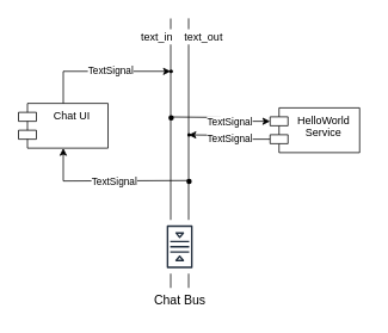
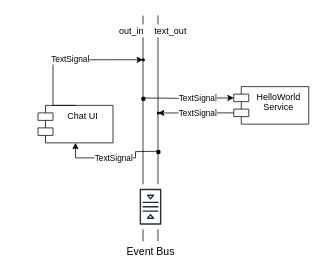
  <mxCell id="0" />
  <mxCell id="1" parent="0" />
  <mxCell id="2" style="edgeStyle=orthogonalEdgeStyle;rounded=0;orthogonalLoop=1;jettySize=auto;html=1;entryX=0.5;entryY=1;entryDx=0;entryDy=0;" parent="1" target="4" edge="1"><mxGeometry relative="1" as="geometry"><mxPoint x="210" y="201.17" as="sourcePoint" /></mxGeometry></mxCell>
  <mxCell id="3" value="TextSignal" style="edgeLabel;html=1;align=center;verticalAlign=middle;resizable=0;points=[];" parent="2" vertex="1" connectable="0"><mxGeometry x="-0.165" y="4" relative="1" as="geometry"><mxPoint x="-10" y="-4" as="offset" /></mxGeometry></mxCell>
- <mxCell id="4" value="Chat UI" style="shape=module;align=left;spacingLeft=20;align=center;verticalAlign=top;" parent="1" vertex="1"><mxGeometry x="20" y="115" width="100" height="50" as="geometry" /></mxCell>
+ <mxCell id="4" value="Chat UI" style="shape=module;align=left;spacingLeft=20;align=center;verticalAlign=top;" parent="1" vertex="1"><mxGeometry x="50" y="140" width="100" height="50" as="geometry" /></mxCell>
  <mxCell id="5" style="edgeStyle=orthogonalEdgeStyle;rounded=0;orthogonalLoop=1;jettySize=auto;html=1;exitX=0;exitY=0;exitDx=0;exitDy=35;exitPerimeter=0;" edge="1" parent="1" source="10"><mxGeometry relative="1" as="geometry"><mxPoint x="210" y="150.17" as="targetPoint" /></mxGeometry></mxCell>
  <mxCell id="6" value="&lt;span style=&quot;color: rgba(0, 0, 0, 0); font-family: monospace; font-size: 0px; text-align: start; background-color: rgb(251, 251, 251);&quot;&gt;%3CmxGraphModel%3E%3Croot%3E%3CmxCell%20id%3D%220%22%2F%3E%3CmxCell%20id%3D%221%22%20parent%3D%220%22%2F%3E%3CmxCell%20id%3D%222%22%20value%3D%22%22%20style%3D%22endArrow%3Dnone%3Bhtml%3D1%3Brounded%3D0%3B%22%20edge%3D%221%22%20parent%3D%221%22%3E%3CmxGeometry%20width%3D%2250%22%20height%3D%2250%22%20relative%3D%221%22%20as%3D%22geometry%22%3E%3CmxPoint%20x%3D%22434%22%20y%3D%22400%22%20as%3D%22sourcePoint%22%2F%3E%3CmxPoint%20x%3D%22434%22%20y%3D%22160%22%20as%3D%22targetPoint%22%2F%3E%3C%2FmxGeometry%3E%3C%2FmxCell%3E%3C%2Froot%3E%3C%2FmxGraphModel%3E&lt;/span&gt;&lt;span style=&quot;color: rgba(0, 0, 0, 0); font-family: monospace; font-size: 0px; text-align: start; background-color: rgb(251, 251, 251);&quot;&gt;%3CmxGraphModel%3E%3Croot%3E%3CmxCell%20id%3D%220%22%2F%3E%3CmxCell%20id%3D%221%22%20parent%3D%220%22%2F%3E%3CmxCell%20id%3D%222%22%20value%3D%22%22%20style%3D%22endArrow%3Dnone%3Bhtml%3D1%3Brounded%3D0%3B%22%20edge%3D%221%22%20parent%3D%221%22%3E%3CmxGeometry%20width%3D%2250%22%20height%3D%2250%22%20relative%3D%221%22%20as%3D%22geometry%22%3E%3CmxPoint%20x%3D%22434%22%20y%3D%22400%22%20as%3D%22sourcePoint%22%2F%3E%3CmxPoint%20x%3D%22434%22%20y%3D%22160%22%20as%3D%22targetPoint%22%2F%3E%3C%2FmxGeometry%3E%3C%2FmxCell%3E%3C%2Froot%3E%3C%2FmxGraphModel%3E&lt;/span&gt;&lt;span style=&quot;color: rgba(0, 0, 0, 0); font-family: monospace; font-size: 0px; text-align: start; background-color: rgb(251, 251, 251);&quot;&gt;3CmxGraphModel%3E%3Croot%3E%3CmxCell%20id%3D%220%22%2F%3E%3CmxCell%20id%3D%221%22%20parent%3D%220%22%2F%3E%3CmxCell%20id%3D%222%22%20value%3D%22%22%20style%3D%22endArrow%3Dnone%3Bhtml%3D1%3Brounded%3D0%3B%22%20edge%3D%221%22%20parent%3D%221%22%3E%3CmxGeometry%20width%3D%2250%22%20height%3D%2250%22%20relative%3D%221%22%20as%3D%22geometry%22%3E%3CmxPoint%20x%3D%22434%22%20y%3D%22400%22%20as%3D%22sourcePoint%22%2F%3E%3CmxPoint%20x%3D%22434%22%20y%3D%22160%22%20as%3D%22targetPoint%22%2F%3E%3C%2FmxGeometry%3E%3C%2FmxCell%3E%3C%2Froot%3E%3C%2FmxGraphModel%3E&lt;/span&gt;" style="edgeLabel;html=1;align=center;verticalAlign=middle;resizable=0;points=[];" vertex="1" connectable="0" parent="5"><mxGeometry x="-0.135" y="1" relative="1" as="geometry"><mxPoint as="offset" /></mxGeometry></mxCell>
  <mxCell id="7" value="TextSignal" style="edgeLabel;html=1;align=center;verticalAlign=middle;resizable=0;points=[];" vertex="1" connectable="0" parent="5"><mxGeometry x="-0.095" y="-1" relative="1" as="geometry"><mxPoint x="-3" as="offset" /></mxGeometry></mxCell>
  <mxCell id="8" style="edgeStyle=orthogonalEdgeStyle;rounded=0;orthogonalLoop=1;jettySize=auto;html=1;entryX=0;entryY=0;entryDx=0;entryDy=15;entryPerimeter=0;" edge="1" parent="1" target="10"><mxGeometry relative="1" as="geometry"><mxPoint x="190" y="130.17" as="sourcePoint" /></mxGeometry></mxCell>
  <mxCell id="9" value="TextSignal" style="edgeLabel;html=1;align=center;verticalAlign=middle;resizable=0;points=[];" vertex="1" connectable="0" parent="8"><mxGeometry x="0.036" y="3" relative="1" as="geometry"><mxPoint x="10" y="3" as="offset" /></mxGeometry></mxCell>
- <mxCell id="10" value="HelloWorld&#10;Service" style="shape=module;align=left;spacingLeft=20;align=center;verticalAlign=top;" parent="1" vertex="1"><mxGeometry x="301" y="120" width="100" height="50" as="geometry" /></mxCell>
+ <mxCell id="10" value="HelloWorld&#10;Service" style="shape=module;align=left;spacingLeft=20;align=center;verticalAlign=top;" parent="1" vertex="1"><mxGeometry x="311" y="115" width="100" height="50" as="geometry" /></mxCell>
  <mxCell id="11" style="edgeStyle=orthogonalEdgeStyle;rounded=0;orthogonalLoop=1;jettySize=auto;html=1;exitX=0.5;exitY=0;exitDx=0;exitDy=0;" parent="1" source="4" edge="1"><mxGeometry relative="1" as="geometry"><Array as="points"><mxPoint x="70" y="79.17" /></Array><mxPoint x="190" y="79.17" as="targetPoint" /></mxGeometry></mxCell>
  <mxCell id="12" value="TextSignal" style="edgeLabel;html=1;align=center;verticalAlign=middle;resizable=0;points=[];" parent="11" vertex="1" connectable="0"><mxGeometry x="-0.095" y="-1" relative="1" as="geometry"><mxPoint x="18" y="-2" as="offset" /></mxGeometry></mxCell>
  <mxCell id="13" value="" style="endArrow=none;html=1;rounded=0;" edge="1" parent="1"><mxGeometry width="50" height="50" relative="1" as="geometry"><mxPoint x="190" y="321.17" as="sourcePoint" /><mxPoint x="190" y="20.17" as="targetPoint" /></mxGeometry></mxCell>
  <mxCell id="14" value="" style="endArrow=none;html=1;rounded=0;" edge="1" parent="1"><mxGeometry width="50" height="50" relative="1" as="geometry"><mxPoint x="210" y="321.17" as="sourcePoint" /><mxPoint x="210" y="20" as="targetPoint" /></mxGeometry></mxCell>
  <mxCell id="15" value="" style="sketch=0;outlineConnect=0;fontColor=#232F3E;gradientColor=none;strokeColor=#232F3E;fillColor=#ffffff;dashed=0;verticalLabelPosition=bottom;verticalAlign=top;align=center;html=1;fontSize=12;fontStyle=0;aspect=fixed;shape=mxgraph.aws4.resourceIcon;resIcon=mxgraph.aws4.queue;rotation=90;" vertex="1" parent="1"><mxGeometry x="170.01" y="245.17" width="60" height="60" as="geometry" /></mxCell>
  <mxCell id="16" value="text_out" style="text;html=1;align=center;verticalAlign=middle;whiteSpace=wrap;rounded=0;fillColor=#FFFFFF;" vertex="1" parent="1"><mxGeometry x="197" y="32.17" width="60" height="17" as="geometry" /></mxCell>
- <mxCell id="17" value="text_in" style="text;html=1;align=center;verticalAlign=middle;whiteSpace=wrap;rounded=0;fillColor=#FFFFFF;" vertex="1" parent="1"><mxGeometry x="145" y="32.17" width="60" height="17" as="geometry" /></mxCell>
- <mxCell id="18" value="&lt;font style=&quot;font-size: 14px;&quot;&gt;Chat Bus&lt;/font&gt;" style="text;html=1;align=center;verticalAlign=middle;whiteSpace=wrap;rounded=0;" vertex="1" parent="1"><mxGeometry x="159.52" y="320" width="80.99" height="30" as="geometry" /></mxCell>
+ <mxCell id="17" value="out_in" style="text;html=1;align=center;verticalAlign=middle;whiteSpace=wrap;rounded=0;fillColor=#FFFFFF;" vertex="1" parent="1"><mxGeometry x="145" y="32.17" width="60" height="17" as="geometry" /></mxCell>
+ <mxCell id="18" value="&lt;font style=&quot;font-size: 14px;&quot;&gt;Event Bus&lt;/font&gt;" style="text;html=1;align=center;verticalAlign=middle;whiteSpace=wrap;rounded=0;" vertex="1" parent="1"><mxGeometry x="159.52" y="320" width="80.99" height="30" as="geometry" /></mxCell>
  <mxCell id="19" value="" style="shape=waypoint;sketch=0;fillStyle=solid;size=6;pointerEvents=1;points=[];fillColor=none;resizable=0;rotatable=0;perimeter=centerPerimeter;snapToPoint=1;" vertex="1" parent="1"><mxGeometry x="200.51" y="192" width="20" height="20" as="geometry" /></mxCell>
  <mxCell id="20" value="" style="shape=waypoint;sketch=0;fillStyle=solid;size=6;pointerEvents=1;points=[];fillColor=none;resizable=0;rotatable=0;perimeter=centerPerimeter;snapToPoint=1;" vertex="1" parent="1"><mxGeometry x="180.51" y="121" width="20" height="20" as="geometry" /></mxCell>
  <mxCell id="21" value="" style="shape=waypoint;sketch=0;fillStyle=solid;size=4;pointerEvents=1;points=[];fillColor=none;resizable=0;rotatable=0;perimeter=centerPerimeter;snapToPoint=1;" vertex="1" parent="1"><mxGeometry x="200.51" y="140" width="20" height="20" as="geometry" /></mxCell>
  <mxCell id="22" value="" style="shape=waypoint;sketch=0;fillStyle=solid;size=4;pointerEvents=1;points=[];fillColor=none;resizable=0;rotatable=0;perimeter=centerPerimeter;snapToPoint=1;" vertex="1" parent="1"><mxGeometry x="180.51" y="69" width="20" height="20" as="geometry" /></mxCell>
